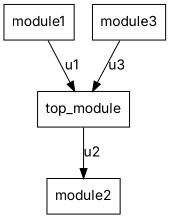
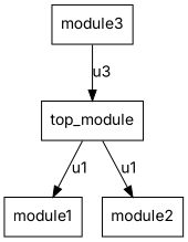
  digraph {
    fontname=Inter
    node [fontname=Inter shape=record]
    edge [fontname=Inter]
    n1 [label="{top_module}"]
    n2 [label="{module1}"]
    n3 [label="{module2}"]
    n4 [label="{module3}"]
-   n2 -> n1 [label=u1]
-   n1 -> n3 [label=u2]
+   n1 -> n2 [label=u1]
+   n1 -> n3 [label=u1]
    n4 -> n1 [label=u3]
  }
